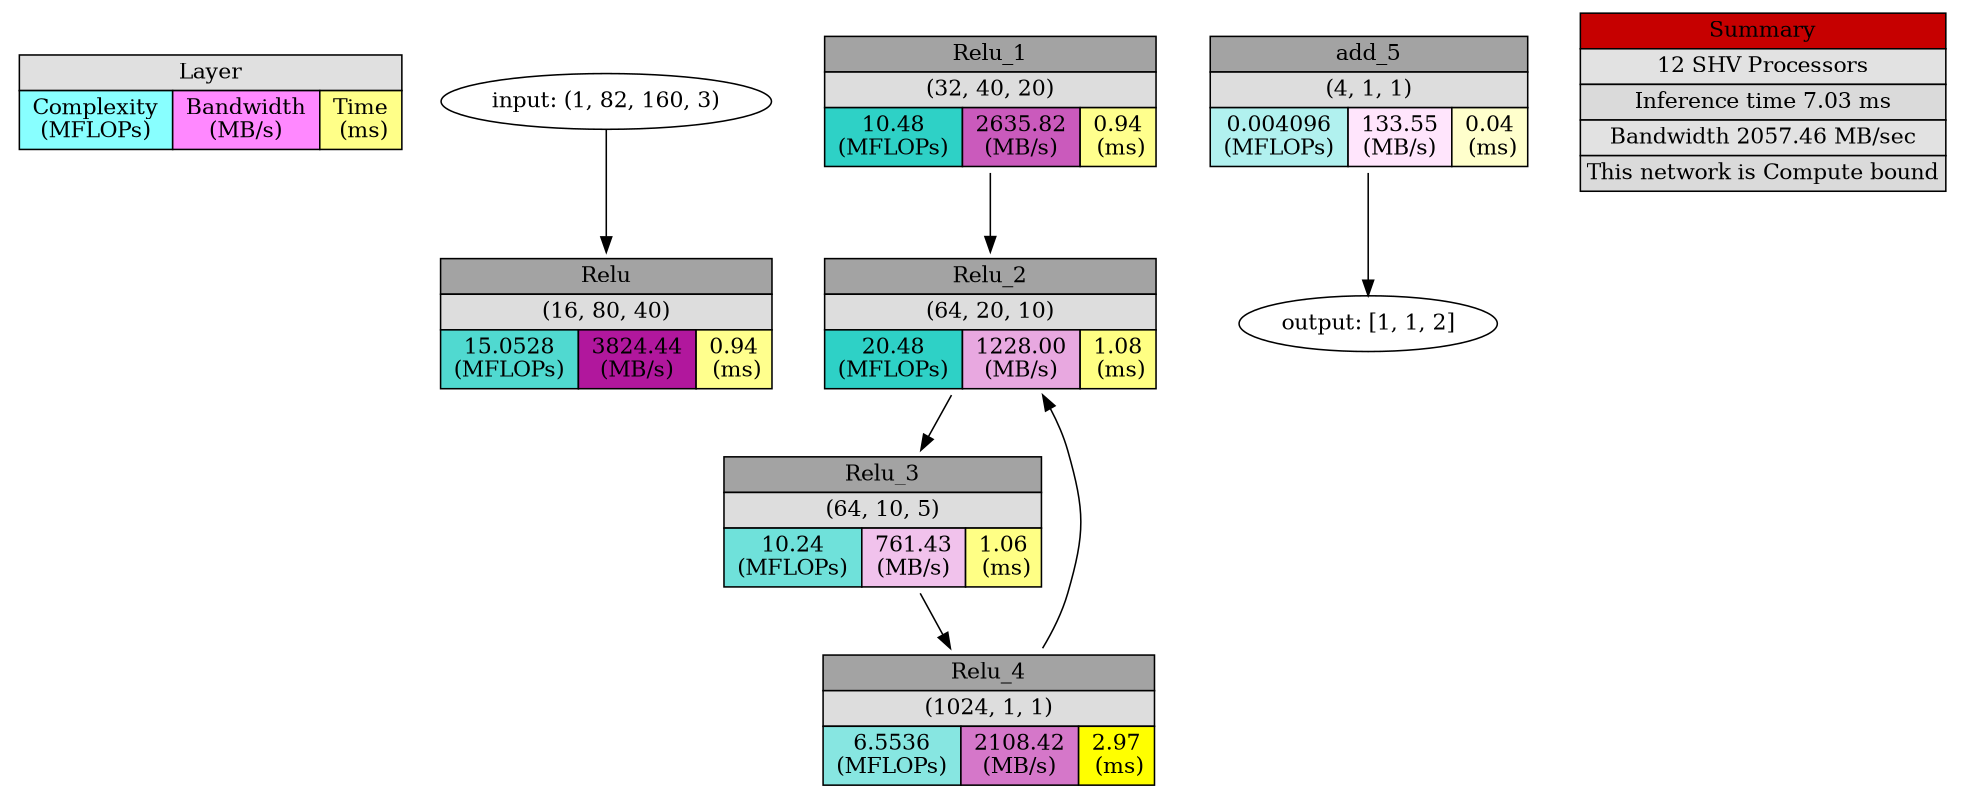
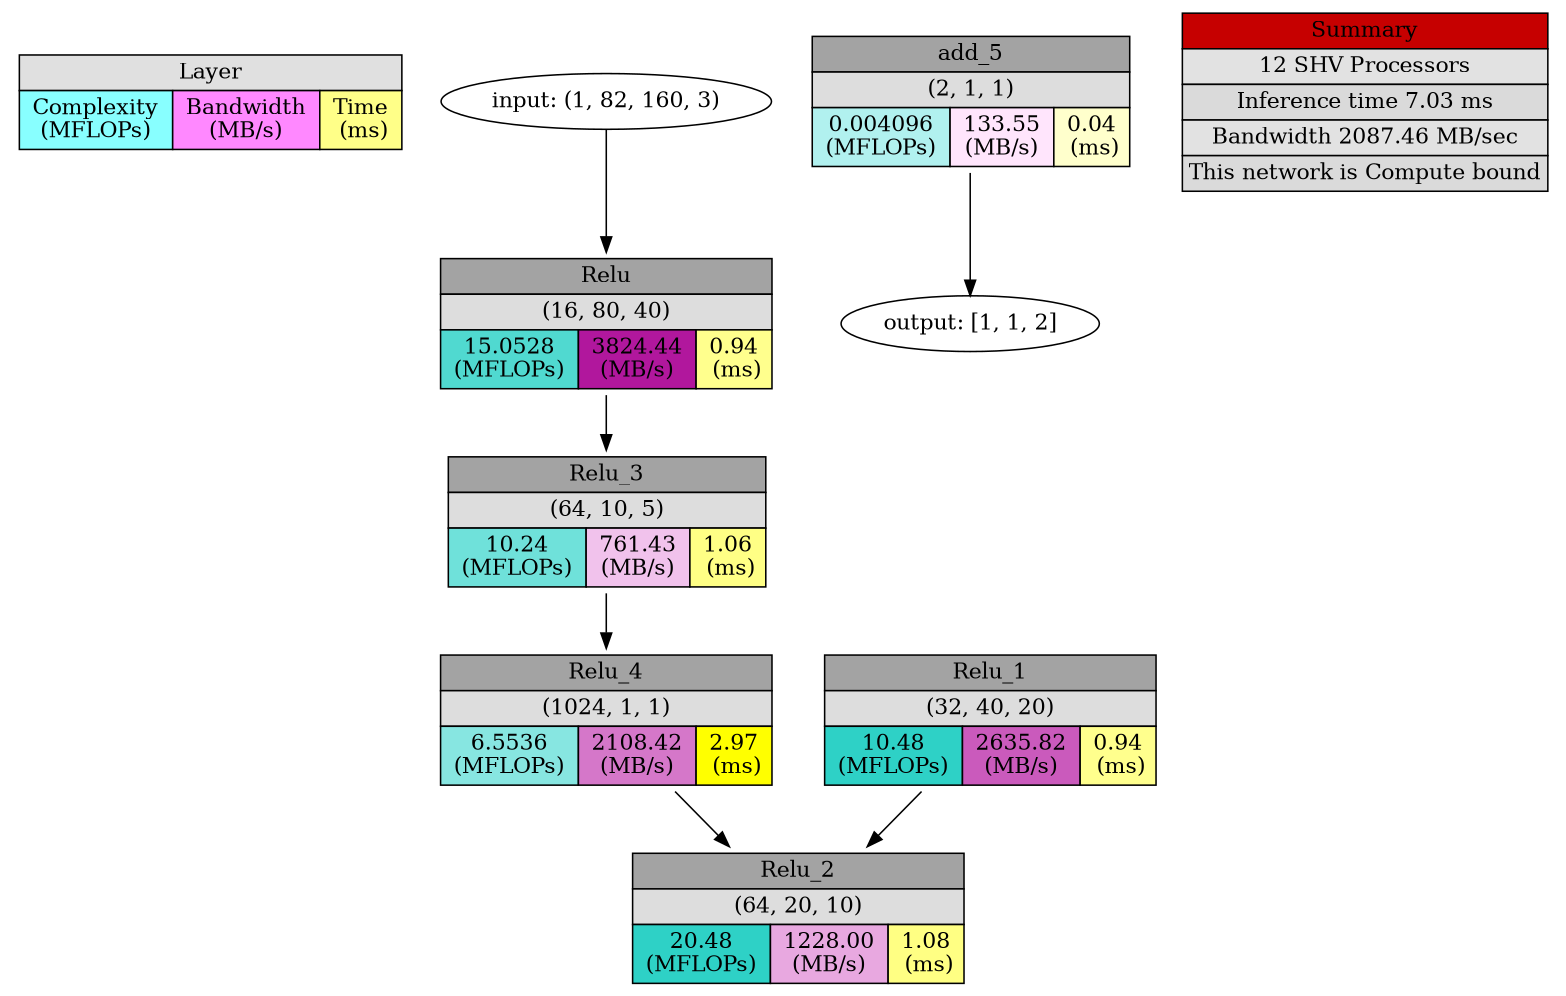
  digraph {
    node [shape=plaintext]
    n1 [label=<<TABLE BORDER="0" CELLBORDER="1" CELLSPACING="0" CELLPADDING="3"> <TR><TD  BGCOLOR = "#E0E0E0" COLSPAN="3">Layer</TD></TR> <TR><TD BGCOLOR = "#88FFFF"> Complexity <br/> (MFLOPs) </TD> <TD BGCOLOR = "#FF88FF"> Bandwidth <br/> (MB/s) </TD> <TD BGCOLOR = "#FFFF88"> Time <br/> (ms)</TD></TR> </TABLE>>]
    n2 [label="input: (1, 82, 160, 3)" shape=""]
    n3 [label=< <TABLE BORDER="0" CELLBORDER="1" CELLSPACING="0" CELLPADDING="3"> <TR>     <TD  BGCOLOR = "#A3A3A3" COLSPAN="3">Relu</TD> </TR> <TR>     <TD  BGCOLOR = "#DDDDDD" COLSPAN="3">(16, 80, 40)</TD> </TR> <TR>     <TD BGCOLOR = "#50D9D0"> 15.0528 <br/> (MFLOPs) </TD>     <TD BGCOLOR = "#B1179D"> 3824.44 <br/> (MB/s) </TD>     <TD BGCOLOR = "#FFFF8D"> 0.94 <br/> (ms)</TD> </TR> </TABLE>>]
    n4 [label=< <TABLE BORDER="0" CELLBORDER="1" CELLSPACING="0" CELLPADDING="3"> <TR>     <TD  BGCOLOR = "#A3A3A3" COLSPAN="3">Relu_1</TD> </TR> <TR>     <TD  BGCOLOR = "#DDDDDD" COLSPAN="3">(32, 40, 20)</TD> </TR> <TR>     <TD BGCOLOR = "#2ED1C6"> 10.48 <br/> (MFLOPs) </TD>     <TD BGCOLOR = "#CA5ABC"> 2635.82 <br/> (MB/s) </TD>     <TD BGCOLOR = "#FFFF8D"> 0.94 <br/> (ms)</TD> </TR> </TABLE>>]
    n5 [label=< <TABLE BORDER="0" CELLBORDER="1" CELLSPACING="0" CELLPADDING="3"> <TR>     <TD  BGCOLOR = "#A3A3A3" COLSPAN="3">Relu_2</TD> </TR> <TR>     <TD  BGCOLOR = "#DDDDDD" COLSPAN="3">(64, 20, 10)</TD> </TR> <TR>     <TD BGCOLOR = "#2ED1C6"> 20.48 <br/> (MFLOPs) </TD>     <TD BGCOLOR = "#E8A8E0"> 1228.00 <br/> (MB/s) </TD>     <TD BGCOLOR = "#FFFF83"> 1.08 <br/> (ms)</TD> </TR> </TABLE>>]
    n6 [label=< <TABLE BORDER="0" CELLBORDER="1" CELLSPACING="0" CELLPADDING="3"> <TR>     <TD  BGCOLOR = "#A3A3A3" COLSPAN="3">Relu_3</TD> </TR> <TR>     <TD  BGCOLOR = "#DDDDDD" COLSPAN="3">(64, 10, 5)</TD> </TR> <TR>     <TD BGCOLOR = "#6FE1DA"> 10.24 <br/> (MFLOPs) </TD>     <TD BGCOLOR = "#F1C2EC"> 761.43 <br/> (MB/s) </TD>     <TD BGCOLOR = "#FFFF85"> 1.06 <br/> (ms)</TD> </TR> </TABLE>>]
    n7 [label=< <TABLE BORDER="0" CELLBORDER="1" CELLSPACING="0" CELLPADDING="3"> <TR>     <TD  BGCOLOR = "#A3A3A3" COLSPAN="3">Relu_4</TD> </TR> <TR>     <TD  BGCOLOR = "#DDDDDD" COLSPAN="3">(1024, 1, 1)</TD> </TR> <TR>     <TD BGCOLOR = "#87E6E1"> 6.5536 <br/> (MFLOPs) </TD>     <TD BGCOLOR = "#D577C9"> 2108.42 <br/> (MB/s) </TD>     <TD BGCOLOR = "#FFFF0"> 2.97 <br/> (ms)</TD> </TR> </TABLE>>]
-   n8 [label=< <TABLE BORDER="0" CELLBORDER="1" CELLSPACING="0" CELLPADDING="3"> <TR>     <TD  BGCOLOR = "#A3A3A3" COLSPAN="3">add_5</TD> </TR> <TR>     <TD  BGCOLOR = "#DDDDDD" COLSPAN="3">(4, 1, 1)</TD> </TR> <TR>     <TD BGCOLOR = "#B1F1EF"> 0.004096 <br/> (MFLOPs) </TD>     <TD BGCOLOR = "#FFE5FC"> 133.55 <br/> (MB/s) </TD>     <TD BGCOLOR = "#FFFFCC"> 0.04 <br/> (ms)</TD> </TR> </TABLE>>]
+   n8 [label=< <TABLE BORDER="0" CELLBORDER="1" CELLSPACING="0" CELLPADDING="3"> <TR>     <TD  BGCOLOR = "#A3A3A3" COLSPAN="3">add_5</TD> </TR> <TR>     <TD  BGCOLOR = "#DDDDDD" COLSPAN="3">(2, 1, 1)</TD> </TR> <TR>     <TD BGCOLOR = "#B1F1EF"> 0.004096 <br/> (MFLOPs) </TD>     <TD BGCOLOR = "#FFE5FC"> 133.55 <br/> (MB/s) </TD>     <TD BGCOLOR = "#FFFFCC"> 0.04 <br/> (ms)</TD> </TR> </TABLE>>]
    n9 [label="output: [1, 1, 2]" shape=""]
-   n10 [label=<<TABLE BORDER="0" CELLBORDER="1" CELLSPACING="0" CELLPADDING="3"> <TR><TD  BGCOLOR = "#C60000" COLSPAN="3">Summary</TD></TR> <TR><TD  BGCOLOR = "#E2E2E2" COLSPAN="3">12 SHV Processors</TD></TR> <TR><TD  BGCOLOR = "#DADADA" COLSPAN="3">Inference time 7.03 ms</TD></TR> <TR><TD  BGCOLOR = "#E2E2E2" COLSPAN="3">Bandwidth 2057.46 MB/sec</TD></TR> <TR><TD  BGCOLOR = "#DADADA" COLSPAN="3">This network is Compute bound</TD></TR> </TABLE>>]
+   n10 [label=<<TABLE BORDER="0" CELLBORDER="1" CELLSPACING="0" CELLPADDING="3"> <TR><TD  BGCOLOR = "#C60000" COLSPAN="3">Summary</TD></TR> <TR><TD  BGCOLOR = "#E2E2E2" COLSPAN="3">12 SHV Processors</TD></TR> <TR><TD  BGCOLOR = "#DADADA" COLSPAN="3">Inference time 7.03 ms</TD></TR> <TR><TD  BGCOLOR = "#E2E2E2" COLSPAN="3">Bandwidth 2087.46 MB/sec</TD></TR> <TR><TD  BGCOLOR = "#DADADA" COLSPAN="3">This network is Compute bound</TD></TR> </TABLE>>]
    n2 -> n3
    n4 -> n5
-   n5 -> n6
+   n3 -> n6
    n6 -> n7
    n7 -> n5
    n8 -> n9
  }
